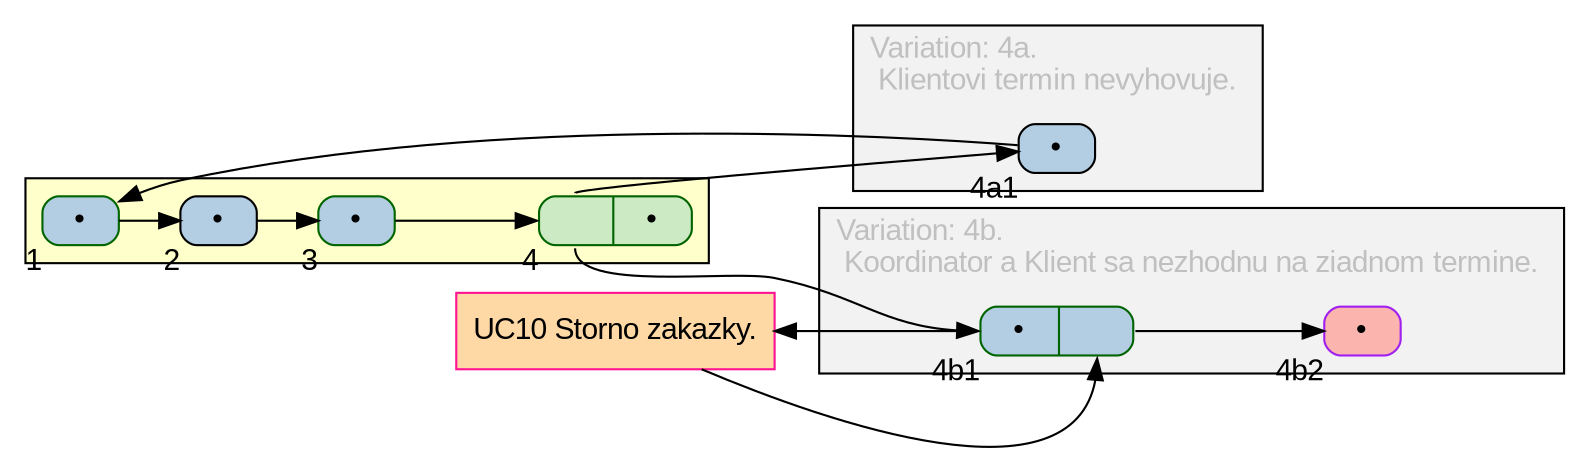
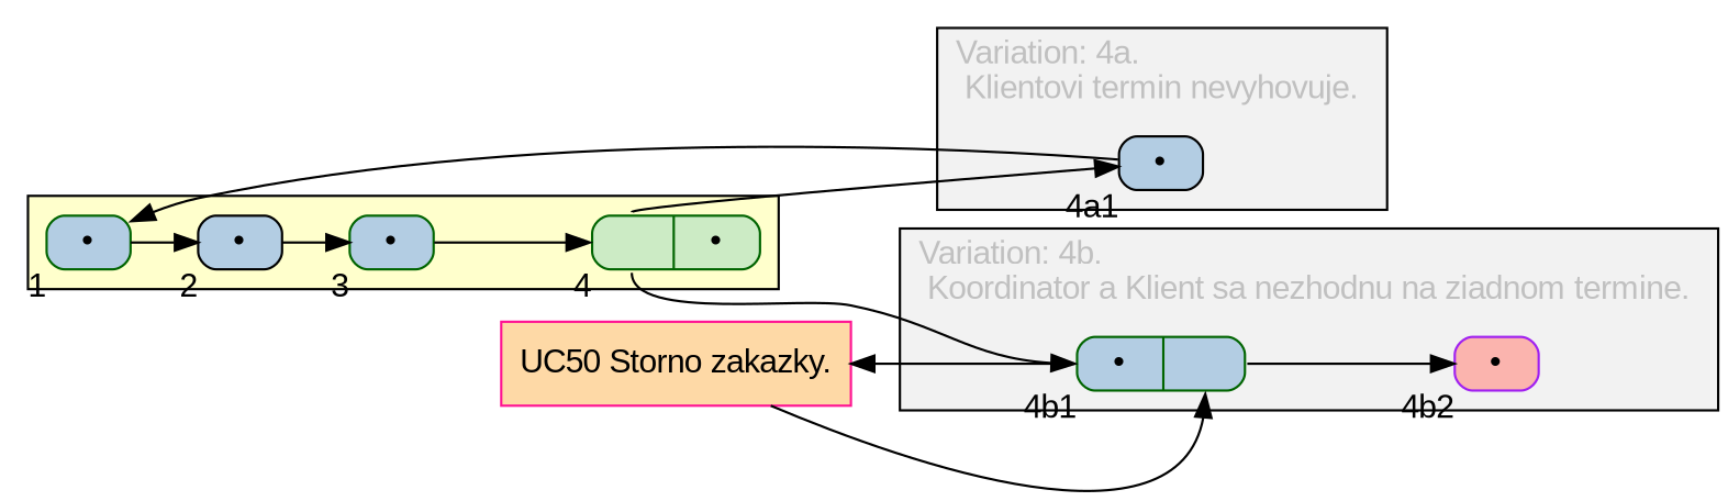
  digraph {
    fontcolor=gray
    fontname=Arial
    labeljust=l
    nodesep=0.2
    rankdir=LR
    ranksep=0.4
    node [fillcolor="#b3cde3" fontname=Arial shape=Mrecord style=filled color=darkgreen]
    edge [fontname=Arial headport=JMP tailport=JMP]
    n1 [height=0.1 label="{<JMP>&bull;}" width=0.5 xlabel=1]
    n2 [height=0.1 label="{<JMP>&bull;}" width=0.5 xlabel=2 color=black]
    n3 [height=0.1 label="{<JMP>&bull;}" width=0.5 xlabel=3]
    n4 [fillcolor="#ccebc5" height=0.1 label="{<VAR>|<JMP>&bull;}" width=1.0 xlabel=4]
    n5 [height=0.1 label="{<JMP>&bull;}" width=0.5 xlabel="4a1" color=black]
    n6 [height=0.1 label="{<JMP>&bull;|<EXT>}" width=1.0 xlabel="4b1"]
    n7 [fillcolor="#fbb4ae" height=0.1 label="{<JMP>&bull;}" width=0.5 xlabel="4b2" color=purple]
-   n8 [fillcolor="#fed9a6" height=0.5 label="UC10 Storno zakazky." shape=box width=0.5 color=deeppink]
+   n8 [fillcolor="#fed9a6" height=0.5 label="UC50 Storno zakazky." shape=box width=0.5 color=deeppink]
    subgraph cluster_1 {
      bgcolor="#ffffcc"
      n1
      n2
      n3
      n4
    }
    subgraph cluster_2 {
      bgcolor="#f2f2f2"
      label="Variation: 4a.\l Klientovi termin nevyhovuje. "
      n5
    }
    subgraph cluster_3 {
      bgcolor="#f2f2f2"
      label="Variation: 4b.\l Koordinator a Klient sa nezhodnu na ziadnom termine. "
      n6
      n7
    }
    n1 -> n2
    n2 -> n3
    n3 -> n4 [headport=VAR]
    n4 -> n5 [tailport=VAR]
    n4 -> n6 [tailport=VAR]
    n5 -> n1
    n6 -> n7 [tailport=EXT]
    n6 -> n8 [headport=""]
    n8 -> n6 [headport=EXT tailport=""]
  }
